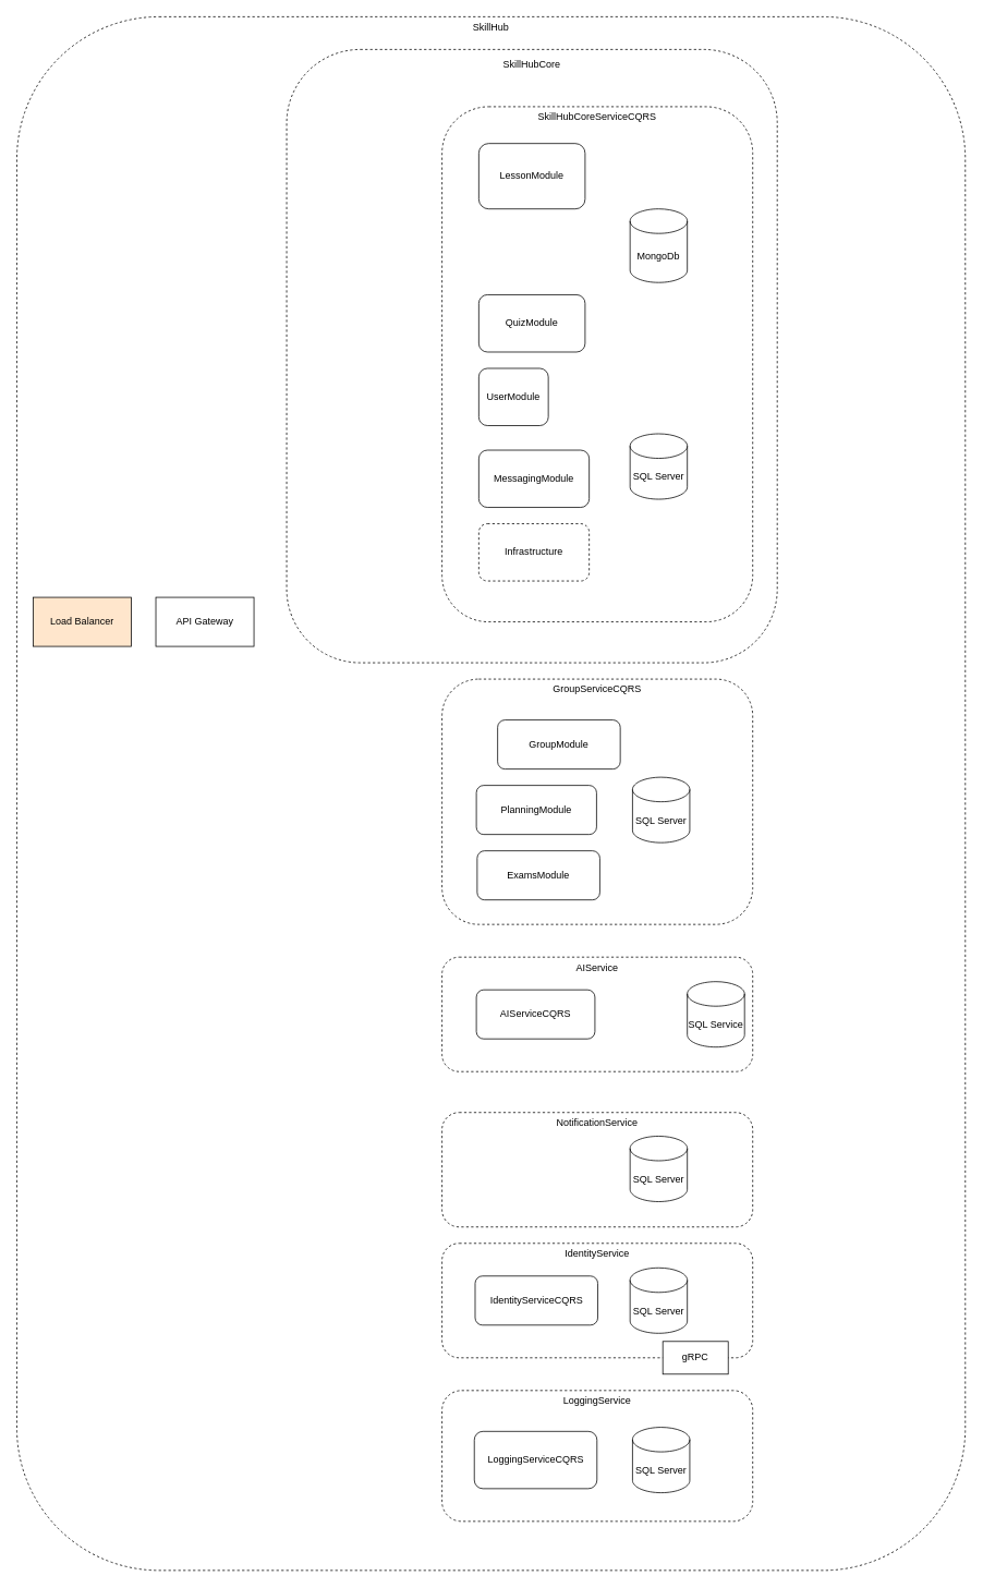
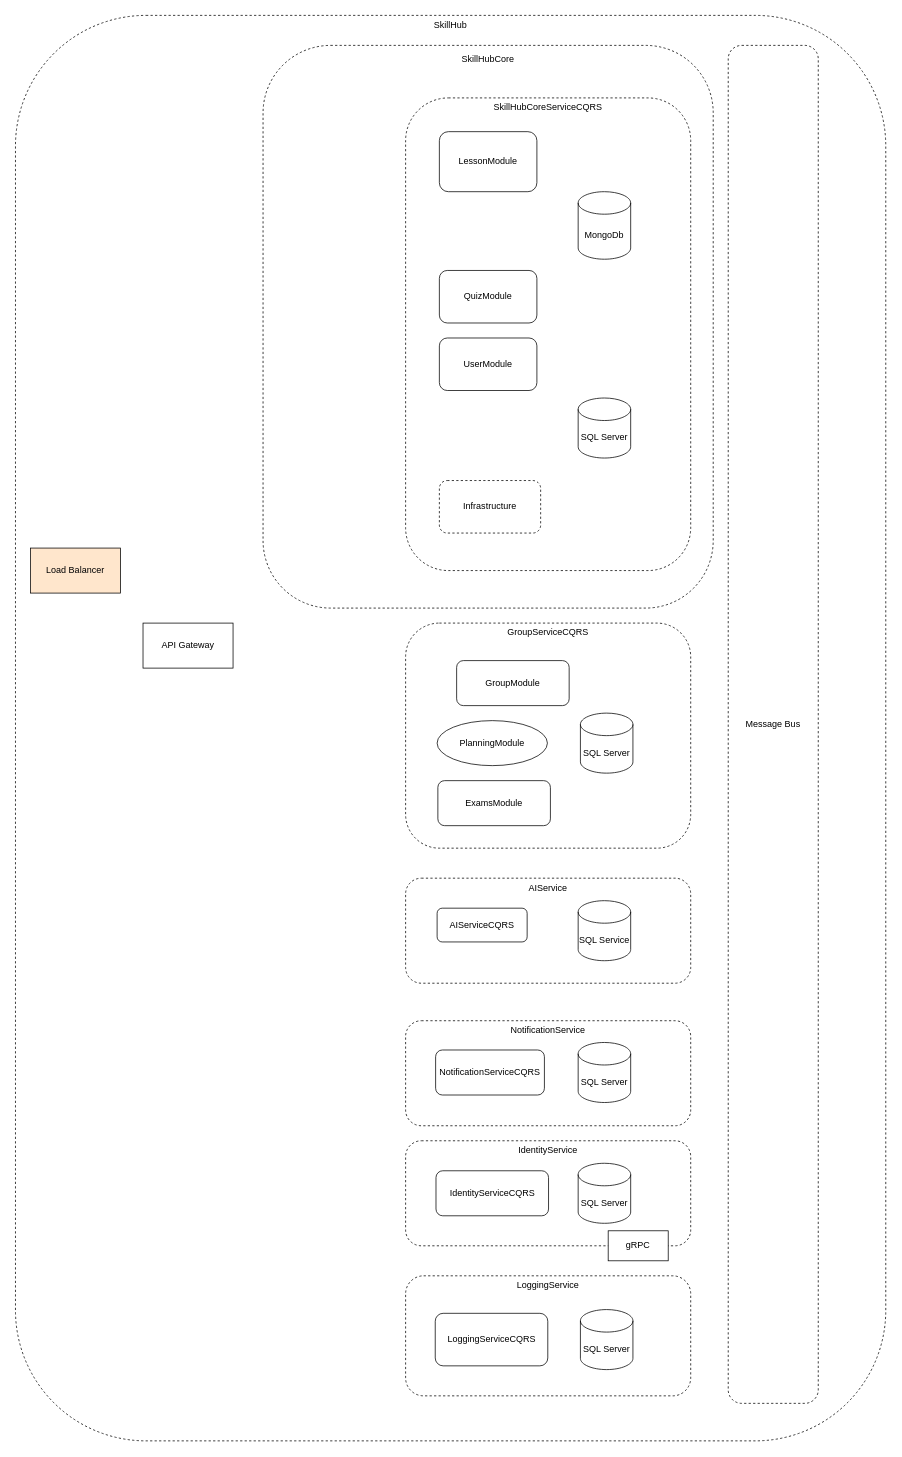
  <mxCell id="0" />
  <mxCell id="1" parent="0" />
  <mxCell id="2" value="SkillHub" style="rounded=1;whiteSpace=wrap;html=1;fillColor=none;dashed=1;labelPosition=center;verticalLabelPosition=top;align=center;verticalAlign=bottom;spacing=-20;movable=0;resizable=0;rotatable=0;deletable=0;editable=0;locked=1;connectable=0;" vertex="1" parent="1"><mxGeometry x="20" y="20" width="1160" height="1900" as="geometry" /></mxCell>
  <mxCell id="3" value="SkillHubCore" style="rounded=1;whiteSpace=wrap;html=1;dashed=1;fillColor=none;labelPosition=center;verticalLabelPosition=top;align=center;verticalAlign=bottom;spacing=-25;" vertex="1" parent="1"><mxGeometry x="350" y="60" width="600" height="750" as="geometry" /></mxCell>
  <mxCell id="4" value="SkillHubCoreServiceCQRS" style="rounded=1;whiteSpace=wrap;html=1;fillColor=none;labelPosition=center;verticalLabelPosition=top;align=center;verticalAlign=bottom;spacing=-20;dashed=1;" vertex="1" parent="1"><mxGeometry x="540" y="130" width="380" height="630" as="geometry" /></mxCell>
  <mxCell id="5" value="QuizModule" style="rounded=1;whiteSpace=wrap;html=1;" vertex="1" parent="1"><mxGeometry x="585" y="360" width="130" height="70" as="geometry" /></mxCell>
  <mxCell id="6" value="LessonModule" style="rounded=1;whiteSpace=wrap;html=1;" vertex="1" parent="1"><mxGeometry x="585" y="175" width="130" height="80" as="geometry" /></mxCell>
- <mxCell id="7" value="UserModule" style="rounded=1;whiteSpace=wrap;html=1;" vertex="1" parent="1"><mxGeometry x="585" y="450" width="85" height="70" as="geometry" /></mxCell>
+ <mxCell id="7" value="UserModule" style="rounded=1;whiteSpace=wrap;html=1;" vertex="1" parent="1"><mxGeometry x="585" y="450" width="130" height="70" as="geometry" /></mxCell>
  <mxCell id="8" value="LoggingService" style="rounded=1;whiteSpace=wrap;html=1;fillColor=none;labelPosition=center;verticalLabelPosition=top;align=center;verticalAlign=bottom;spacing=-20;dashed=1;" vertex="1" parent="1"><mxGeometry x="540" y="1700" width="380" height="160" as="geometry" /></mxCell>
  <mxCell id="9" value="NotificationService" style="rounded=1;whiteSpace=wrap;html=1;fillColor=none;labelPosition=center;verticalLabelPosition=top;align=center;verticalAlign=bottom;spacing=-20;dashed=1;" vertex="1" parent="1"><mxGeometry x="540" y="1360" width="380" height="140" as="geometry" /></mxCell>
  <mxCell id="10" value="IdentityService" style="rounded=1;whiteSpace=wrap;html=1;fillColor=none;labelPosition=center;verticalLabelPosition=top;align=center;verticalAlign=bottom;spacing=-20;dashed=1;" vertex="1" parent="1"><mxGeometry x="540" y="1520" width="380" height="140" as="geometry" /></mxCell>
  <mxCell id="11" value="GroupServiceCQRS" style="rounded=1;whiteSpace=wrap;html=1;gradientColor=none;fillColor=none;labelPosition=center;verticalLabelPosition=top;align=center;verticalAlign=bottom;spacing=-20;dashed=1;" vertex="1" parent="1"><mxGeometry x="540" y="830" width="380" height="300" as="geometry" /></mxCell>
  <mxCell id="12" value="SQL Server" style="shape=cylinder3;whiteSpace=wrap;html=1;boundedLbl=1;backgroundOutline=1;size=15;" vertex="1" parent="1"><mxGeometry x="770" y="530" width="70" height="80" as="geometry" /></mxCell>
  <mxCell id="13" value="MongoDb" style="shape=cylinder3;whiteSpace=wrap;html=1;boundedLbl=1;backgroundOutline=1;size=15;" vertex="1" parent="1"><mxGeometry x="770" y="255" width="70" height="90" as="geometry" /></mxCell>
  <mxCell id="14" value="SQL Server" style="shape=cylinder3;whiteSpace=wrap;html=1;boundedLbl=1;backgroundOutline=1;size=15;" vertex="1" parent="1"><mxGeometry x="773" y="1745" width="70" height="80" as="geometry" /></mxCell>
  <mxCell id="15" value="SQL Server" style="shape=cylinder3;whiteSpace=wrap;html=1;boundedLbl=1;backgroundOutline=1;size=15;" vertex="1" parent="1"><mxGeometry x="770" y="1389" width="70" height="80" as="geometry" /></mxCell>
  <mxCell id="16" value="SQL Server" style="shape=cylinder3;whiteSpace=wrap;html=1;boundedLbl=1;backgroundOutline=1;size=15;" vertex="1" parent="1"><mxGeometry x="770" y="1550" width="70" height="80" as="geometry" /></mxCell>
  <mxCell id="17" value="SQL Server" style="shape=cylinder3;whiteSpace=wrap;html=1;boundedLbl=1;backgroundOutline=1;size=15;" vertex="1" parent="1"><mxGeometry x="773" y="950" width="70" height="80" as="geometry" /></mxCell>
  <mxCell id="18" value="LoggingServiceCQRS" style="rounded=1;whiteSpace=wrap;html=1;" vertex="1" parent="1"><mxGeometry x="579.5" y="1750" width="150" height="70" as="geometry" /></mxCell>
+ <mxCell id="19" value="NotificationServiceCQRS" style="rounded=1;whiteSpace=wrap;html=1;" vertex="1" parent="1"><mxGeometry x="580" y="1399" width="145" height="60" as="geometry" /></mxCell>
  <mxCell id="20" value="IdentityServiceCQRS" style="rounded=1;whiteSpace=wrap;html=1;" vertex="1" parent="1"><mxGeometry x="580.5" y="1560" width="150" height="60" as="geometry" /></mxCell>
  <mxCell id="21" value="GroupModule" style="rounded=1;whiteSpace=wrap;html=1;" vertex="1" parent="1"><mxGeometry x="608" y="880" width="150" height="60" as="geometry" /></mxCell>
- <mxCell id="23" value="API Gateway" style="rounded=0;whiteSpace=wrap;html=1;" vertex="1" parent="1"><mxGeometry x="190" y="730" width="120" height="60" as="geometry" /></mxCell>
+ <mxCell id="22" value="Message Bus" style="rounded=1;whiteSpace=wrap;html=1;dashed=1;" vertex="1" parent="1"><mxGeometry x="970" y="60" width="120" height="1810" as="geometry" /></mxCell>
+ <mxCell id="23" value="API Gateway" style="rounded=0;whiteSpace=wrap;html=1;" vertex="1" parent="1"><mxGeometry x="190" y="830" width="120" height="60" as="geometry" /></mxCell>
  <mxCell id="24" value="Load Balancer" style="rounded=0;whiteSpace=wrap;html=1;fillColor=#ffe6cc;" vertex="1" parent="1"><mxGeometry x="40" y="730" width="120" height="60" as="geometry" /></mxCell>
  <mxCell id="25" value="gRPC" style="rounded=0;whiteSpace=wrap;html=1;" vertex="1" parent="1"><mxGeometry x="810" y="1640" width="80" height="40" as="geometry" /></mxCell>
  <mxCell id="26" value="Infrastructure" style="rounded=1;whiteSpace=wrap;html=1;dashed=1;" vertex="1" parent="1"><mxGeometry x="585" y="640" width="135" height="70" as="geometry" /></mxCell>
- <mxCell id="27" value="MessagingModule" style="rounded=1;whiteSpace=wrap;html=1;" vertex="1" parent="1"><mxGeometry x="585" y="550" width="135" height="70" as="geometry" /></mxCell>
- <mxCell id="28" value="PlanningModule" style="rounded=1;whiteSpace=wrap;html=1;" vertex="1" parent="1"><mxGeometry x="582" y="960" width="147" height="60" as="geometry" /></mxCell>
+ <mxCell id="28" value="PlanningModule" style="ellipse;whiteSpace=wrap;html=1;" vertex="1" parent="1"><mxGeometry x="582" y="960" width="147" height="60" as="geometry" /></mxCell>
  <mxCell id="29" value="ExamsModule" style="rounded=1;whiteSpace=wrap;html=1;" vertex="1" parent="1"><mxGeometry x="583" y="1040" width="150" height="60" as="geometry" /></mxCell>
  <mxCell id="30" value="AIService" style="rounded=1;whiteSpace=wrap;html=1;fillColor=none;labelPosition=center;verticalLabelPosition=top;align=center;verticalAlign=bottom;spacing=-20;dashed=1;" vertex="1" parent="1"><mxGeometry x="540" y="1170" width="380" height="140" as="geometry" /></mxCell>
- <mxCell id="31" value="AIServiceCQRS" style="rounded=1;whiteSpace=wrap;html=1;" vertex="1" parent="1"><mxGeometry x="582" y="1210" width="145" height="60" as="geometry" /></mxCell>
- <mxCell id="32" value="SQL Service" style="shape=cylinder3;whiteSpace=wrap;html=1;boundedLbl=1;backgroundOutline=1;size=15;" vertex="1" parent="1"><mxGeometry x="840" y="1200" width="70" height="80" as="geometry" /></mxCell>
+ <mxCell id="31" value="AIServiceCQRS" style="rounded=1;whiteSpace=wrap;html=1;" vertex="1" parent="1"><mxGeometry x="582" y="1210" width="120" height="45" as="geometry" /></mxCell>
+ <mxCell id="32" value="SQL Service" style="shape=cylinder3;whiteSpace=wrap;html=1;boundedLbl=1;backgroundOutline=1;size=15;" vertex="1" parent="1"><mxGeometry x="770" y="1200" width="70" height="80" as="geometry" /></mxCell>
